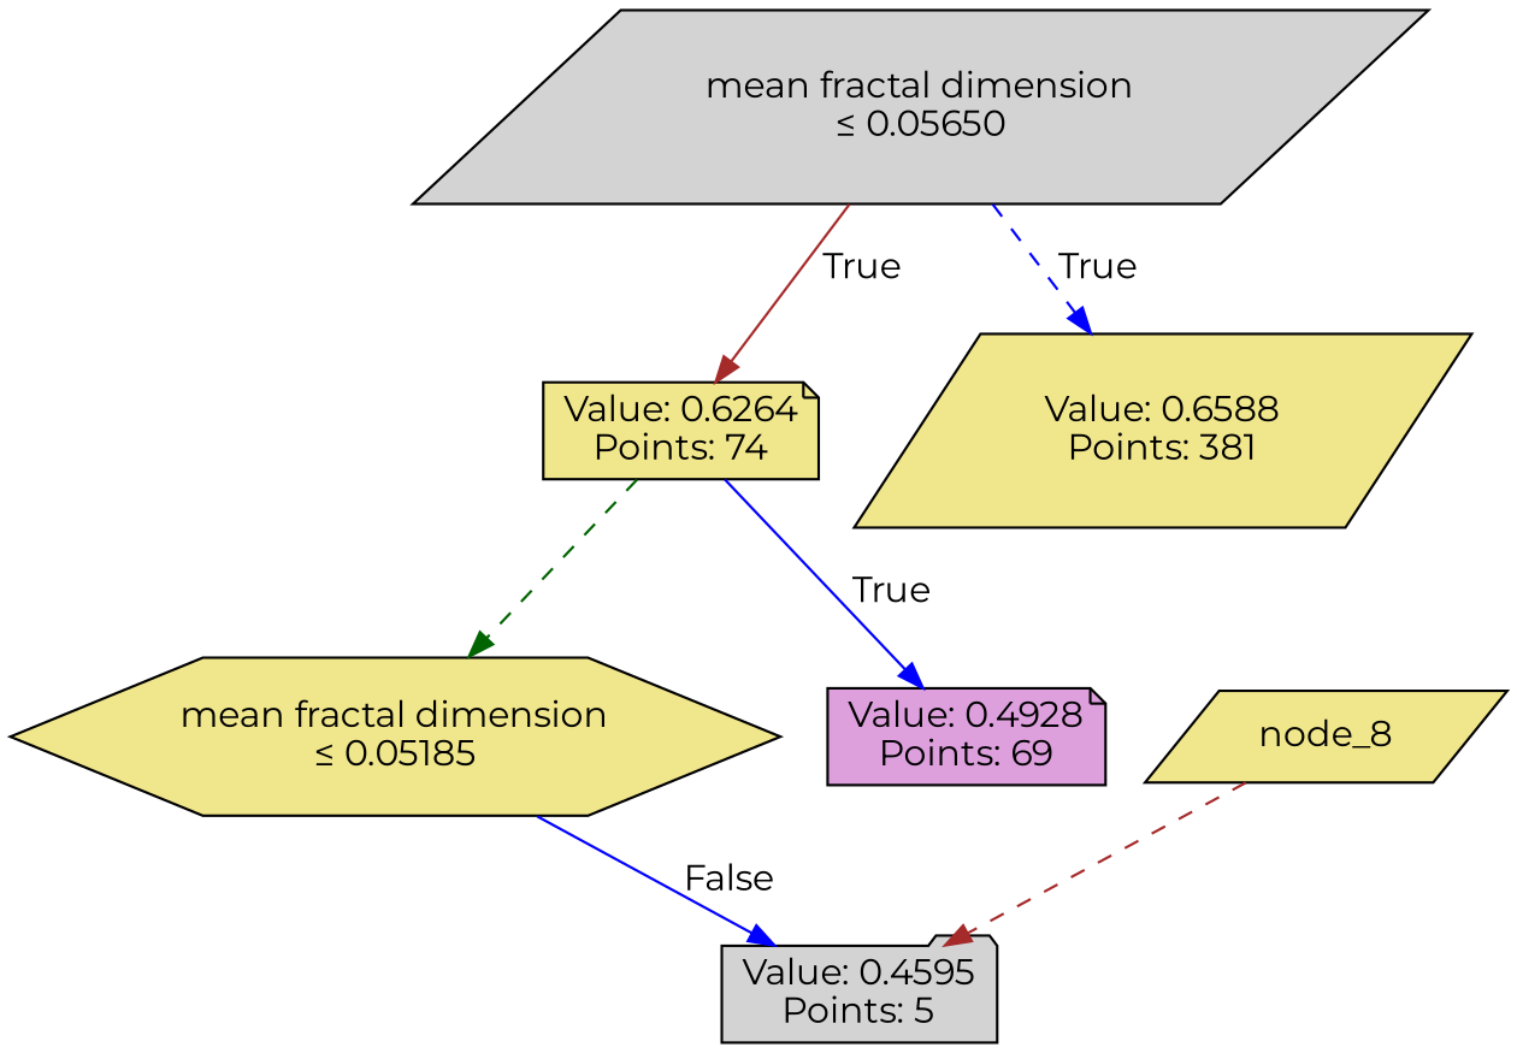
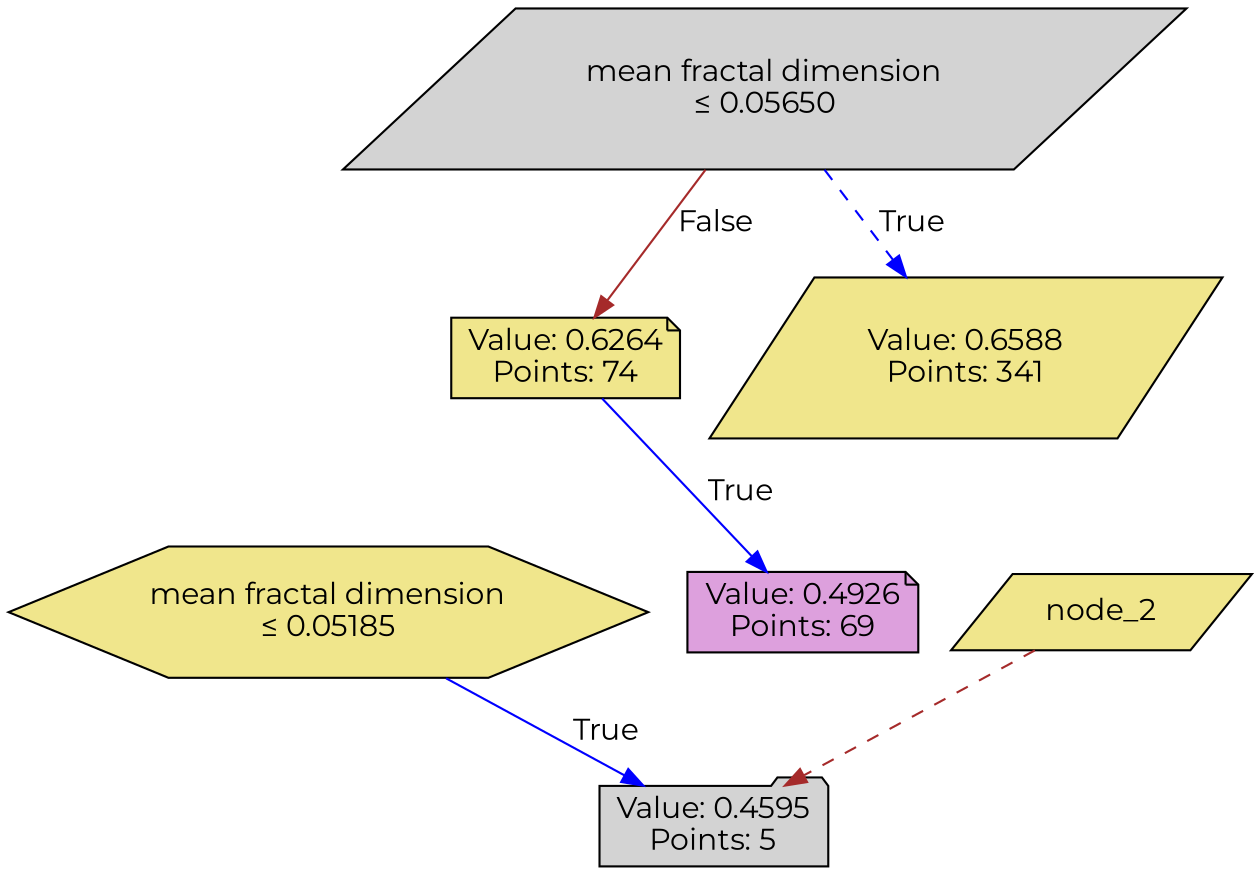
  digraph {
    fontname=Montserrat
    rankdir=TB
    node [fillcolor=khaki fontname=Montserrat shape=parallelogram style=filled]
    edge [color=blue fontname=Montserrat]
    n1 [fillcolor=lightgrey label="mean fractal dimension\n≤ 0.05650"]
    n2 [label="Value: 0.6264\nPoints: 74" shape=note]
-   n3 [label="Value: 0.6588\nPoints: 381"]
+   n3 [label="Value: 0.6588\nPoints: 341"]
    n4 [label="mean fractal dimension\n≤ 0.05185" shape=hexagon]
-   n5 [fillcolor=plum label="Value: 0.4928\nPoints: 69" shape=note]
+   n5 [fillcolor=plum label="Value: 0.4926\nPoints: 69" shape=note]
    n6 [fillcolor=lightgrey label="Value: 0.4595\nPoints: 5" shape=folder]
-   node_2 [label=node_8]
-   n1 -> n2 [color=brown label=True]
+   node_2
+   n1 -> n2 [color=brown label=False]
    n1 -> n3 [label=True style=dashed]
-   n2 -> n4 [color=darkgreen style=dashed]
    n2 -> n5 [label=True]
-   n4 -> n6 [label=False]
+   n4 -> n6 [label=True]
    node_2 -> n6 [color=brown style=dashed]
  }
